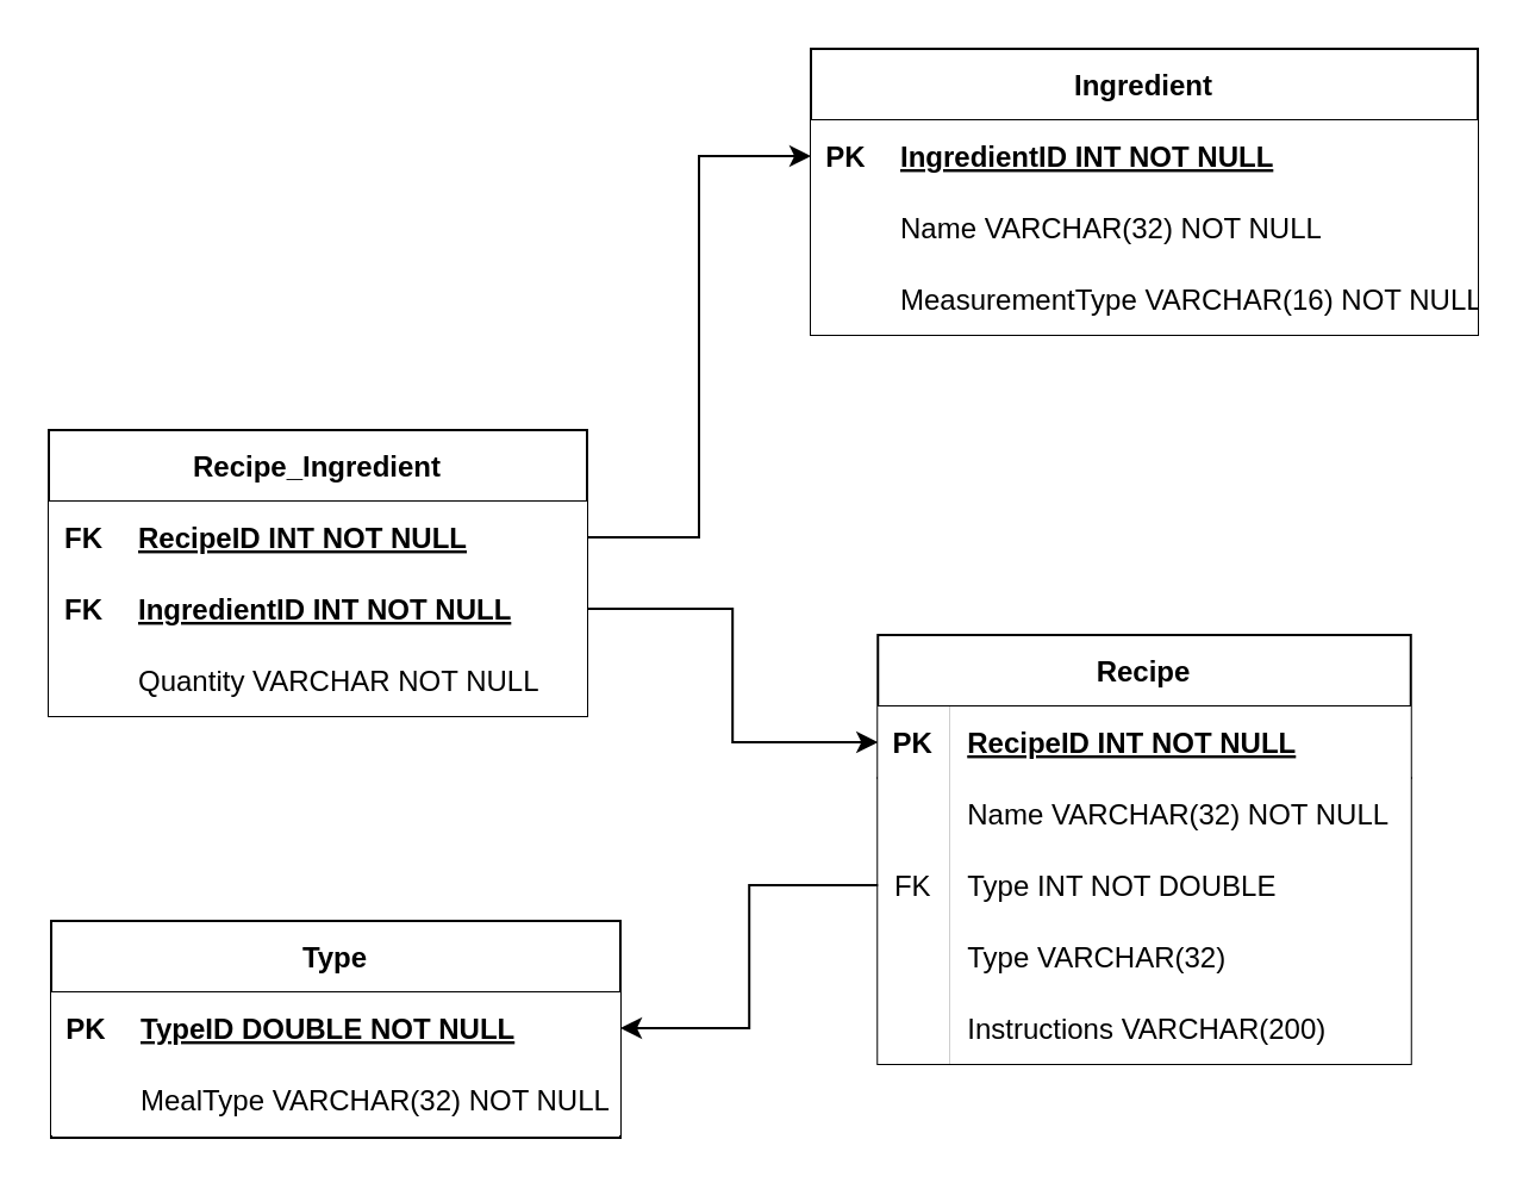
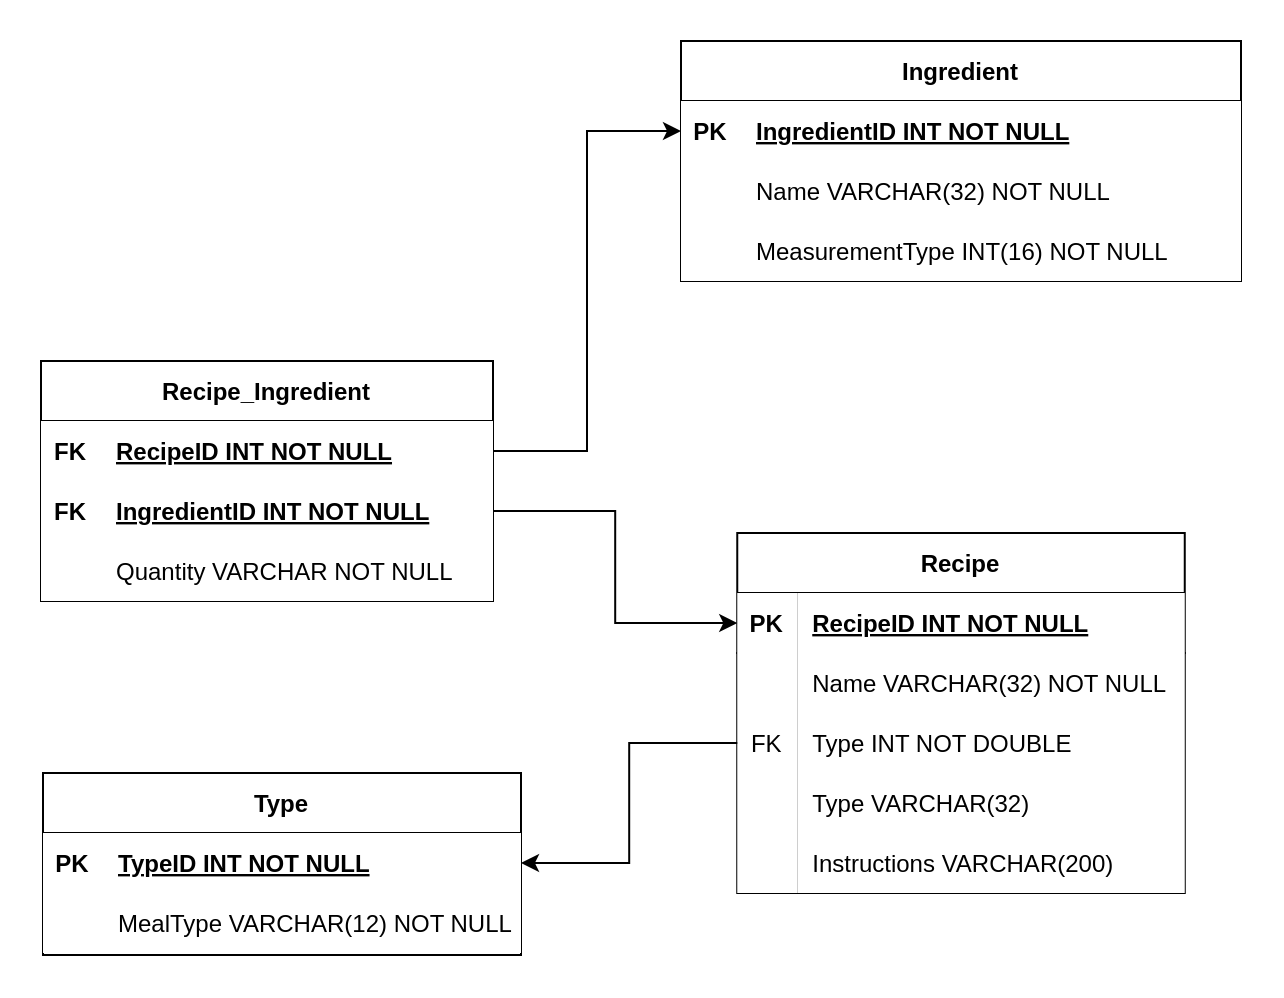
  <mxCell id="0" />
  <mxCell id="1" parent="0" />
  <mxCell id="2" value="Type" style="shape=table;startSize=30;container=1;collapsible=1;childLayout=tableLayout;fixedRows=1;rowLines=0;fontStyle=1;align=center;resizeLast=1;strokeColor=default;" parent="1" vertex="1"><mxGeometry x="21" y="386" width="239" height="91" as="geometry" /></mxCell>
  <mxCell id="3" value="" style="shape=tableRow;horizontal=0;startSize=0;swimlaneHead=0;swimlaneBody=0;fillColor=none;collapsible=0;dropTarget=0;points=[[0,0.5],[1,0.5]];portConstraint=eastwest;top=0;left=0;right=0;bottom=1;strokeColor=default;" parent="2" vertex="1"><mxGeometry y="30" width="239" height="30" as="geometry" /></mxCell>
  <mxCell id="4" value="PK" style="shape=partialRectangle;connectable=0;fillColor=default;top=0;left=0;bottom=0;right=0;fontStyle=1;overflow=hidden;strokeColor=default;" parent="3" vertex="1"><mxGeometry width="30" height="30" as="geometry"><mxRectangle width="30" height="30" as="alternateBounds" /></mxGeometry></mxCell>
- <mxCell id="5" value="TypeID DOUBLE NOT NULL" style="shape=partialRectangle;connectable=0;fillColor=default;top=0;left=0;bottom=0;right=0;align=left;spacingLeft=6;fontStyle=5;overflow=hidden;strokeColor=default;" parent="3" vertex="1"><mxGeometry x="30" width="209" height="30" as="geometry"><mxRectangle width="209" height="30" as="alternateBounds" /></mxGeometry></mxCell>
+ <mxCell id="5" value="TypeID INT NOT NULL" style="shape=partialRectangle;connectable=0;fillColor=default;top=0;left=0;bottom=0;right=0;align=left;spacingLeft=6;fontStyle=5;overflow=hidden;strokeColor=default;" parent="3" vertex="1"><mxGeometry x="30" width="209" height="30" as="geometry"><mxRectangle width="209" height="30" as="alternateBounds" /></mxGeometry></mxCell>
  <mxCell id="6" value="" style="shape=tableRow;horizontal=0;startSize=0;swimlaneHead=0;swimlaneBody=0;fillColor=none;collapsible=0;dropTarget=0;points=[[0,0.5],[1,0.5]];portConstraint=eastwest;top=0;left=0;right=0;bottom=0;strokeColor=default;" parent="2" vertex="1"><mxGeometry y="60" width="239" height="30" as="geometry" /></mxCell>
  <mxCell id="7" value="" style="shape=partialRectangle;connectable=0;fillColor=default;top=0;left=0;bottom=0;right=0;editable=1;overflow=hidden;strokeColor=default;" parent="6" vertex="1"><mxGeometry width="30" height="30" as="geometry"><mxRectangle width="30" height="30" as="alternateBounds" /></mxGeometry></mxCell>
- <mxCell id="8" value="MealType VARCHAR(32) NOT NULL" style="shape=partialRectangle;connectable=0;fillColor=default;top=0;left=0;bottom=0;right=0;align=left;spacingLeft=6;overflow=hidden;strokeColor=default;" parent="6" vertex="1"><mxGeometry x="30" width="209" height="30" as="geometry"><mxRectangle width="209" height="30" as="alternateBounds" /></mxGeometry></mxCell>
+ <mxCell id="8" value="MealType VARCHAR(12) NOT NULL" style="shape=partialRectangle;connectable=0;fillColor=default;top=0;left=0;bottom=0;right=0;align=left;spacingLeft=6;overflow=hidden;strokeColor=default;" parent="6" vertex="1"><mxGeometry x="30" width="209" height="30" as="geometry"><mxRectangle width="209" height="30" as="alternateBounds" /></mxGeometry></mxCell>
  <mxCell id="9" value="Recipe" style="shape=table;startSize=30;container=1;collapsible=1;childLayout=tableLayout;fixedRows=1;rowLines=0;fontStyle=1;align=center;resizeLast=1;strokeColor=default;" parent="1" vertex="1"><mxGeometry x="368.13" y="266" width="223.75" height="180" as="geometry" /></mxCell>
  <mxCell id="10" value="" style="shape=tableRow;horizontal=0;startSize=0;swimlaneHead=0;swimlaneBody=0;fillColor=none;collapsible=0;dropTarget=0;points=[[0,0.5],[1,0.5]];portConstraint=eastwest;top=0;left=0;right=0;bottom=1;strokeColor=default;" parent="9" vertex="1"><mxGeometry y="30" width="223.75" height="30" as="geometry" /></mxCell>
  <mxCell id="11" value="PK" style="shape=partialRectangle;connectable=0;fillColor=default;top=0;left=0;bottom=0;right=0;fontStyle=1;overflow=hidden;strokeColor=default;" parent="10" vertex="1"><mxGeometry width="30" height="30" as="geometry"><mxRectangle width="30" height="30" as="alternateBounds" /></mxGeometry></mxCell>
  <mxCell id="12" value="RecipeID INT NOT NULL" style="shape=partialRectangle;connectable=0;fillColor=default;top=0;left=0;bottom=0;right=0;align=left;spacingLeft=6;fontStyle=5;overflow=hidden;strokeColor=default;" parent="10" vertex="1"><mxGeometry x="30" width="193.75" height="30" as="geometry"><mxRectangle width="193.75" height="30" as="alternateBounds" /></mxGeometry></mxCell>
  <mxCell id="13" value="" style="shape=tableRow;horizontal=0;startSize=0;swimlaneHead=0;swimlaneBody=0;fillColor=none;collapsible=0;dropTarget=0;points=[[0,0.5],[1,0.5]];portConstraint=eastwest;top=0;left=0;right=0;bottom=0;strokeColor=default;" parent="9" vertex="1"><mxGeometry y="60" width="223.75" height="30" as="geometry" /></mxCell>
  <mxCell id="14" value="" style="shape=partialRectangle;connectable=0;fillColor=default;top=0;left=0;bottom=0;right=0;editable=1;overflow=hidden;strokeColor=default;" parent="13" vertex="1"><mxGeometry width="30" height="30" as="geometry"><mxRectangle width="30" height="30" as="alternateBounds" /></mxGeometry></mxCell>
  <mxCell id="15" value="Name VARCHAR(32) NOT NULL" style="shape=partialRectangle;connectable=0;fillColor=default;top=0;left=0;bottom=0;right=0;align=left;spacingLeft=6;overflow=hidden;strokeColor=default;" parent="13" vertex="1"><mxGeometry x="30" width="193.75" height="30" as="geometry"><mxRectangle width="193.75" height="30" as="alternateBounds" /></mxGeometry></mxCell>
  <mxCell id="16" value="" style="shape=tableRow;horizontal=0;startSize=0;swimlaneHead=0;swimlaneBody=0;fillColor=none;collapsible=0;dropTarget=0;points=[[0,0.5],[1,0.5]];portConstraint=eastwest;top=0;left=0;right=0;bottom=0;strokeColor=default;" parent="9" vertex="1"><mxGeometry y="90" width="223.75" height="30" as="geometry" /></mxCell>
  <mxCell id="17" value="FK" style="shape=partialRectangle;connectable=0;fillColor=default;top=0;left=0;bottom=0;right=0;editable=1;overflow=hidden;strokeColor=default;" parent="16" vertex="1"><mxGeometry width="30" height="30" as="geometry"><mxRectangle width="30" height="30" as="alternateBounds" /></mxGeometry></mxCell>
  <mxCell id="18" value="Type INT NOT DOUBLE" style="shape=partialRectangle;connectable=0;fillColor=default;top=0;left=0;bottom=0;right=0;align=left;spacingLeft=6;overflow=hidden;strokeColor=default;" parent="16" vertex="1"><mxGeometry x="30" width="193.75" height="30" as="geometry"><mxRectangle width="193.75" height="30" as="alternateBounds" /></mxGeometry></mxCell>
  <mxCell id="19" value="" style="shape=tableRow;horizontal=0;startSize=0;swimlaneHead=0;swimlaneBody=0;fillColor=none;collapsible=0;dropTarget=0;points=[[0,0.5],[1,0.5]];portConstraint=eastwest;top=0;left=0;right=0;bottom=0;strokeColor=default;" parent="9" vertex="1"><mxGeometry y="120" width="223.75" height="30" as="geometry" /></mxCell>
  <mxCell id="20" value="" style="shape=partialRectangle;connectable=0;fillColor=default;top=0;left=0;bottom=0;right=0;editable=1;overflow=hidden;strokeColor=default;" parent="19" vertex="1"><mxGeometry width="30" height="30" as="geometry"><mxRectangle width="30" height="30" as="alternateBounds" /></mxGeometry></mxCell>
  <mxCell id="21" value="Type VARCHAR(32)" style="shape=partialRectangle;connectable=0;fillColor=default;top=0;left=0;bottom=0;right=0;align=left;spacingLeft=6;overflow=hidden;strokeColor=default;" parent="19" vertex="1"><mxGeometry x="30" width="193.75" height="30" as="geometry"><mxRectangle width="193.75" height="30" as="alternateBounds" /></mxGeometry></mxCell>
  <mxCell id="22" style="shape=tableRow;horizontal=0;startSize=0;swimlaneHead=0;swimlaneBody=0;fillColor=none;collapsible=0;dropTarget=0;points=[[0,0.5],[1,0.5]];portConstraint=eastwest;top=0;left=0;right=0;bottom=0;strokeColor=default;" parent="9" vertex="1"><mxGeometry y="150" width="223.75" height="30" as="geometry" /></mxCell>
  <mxCell id="23" style="shape=partialRectangle;connectable=0;fillColor=default;top=0;left=0;bottom=0;right=0;editable=1;overflow=hidden;strokeColor=default;" parent="22" vertex="1"><mxGeometry width="30" height="30" as="geometry"><mxRectangle width="30" height="30" as="alternateBounds" /></mxGeometry></mxCell>
  <mxCell id="24" value="Instructions VARCHAR(200)" style="shape=partialRectangle;connectable=0;fillColor=default;top=0;left=0;bottom=0;right=0;align=left;spacingLeft=6;overflow=hidden;strokeColor=default;" parent="22" vertex="1"><mxGeometry x="30" width="193.75" height="30" as="geometry"><mxRectangle width="193.75" height="30" as="alternateBounds" /></mxGeometry></mxCell>
  <mxCell id="25" style="edgeStyle=orthogonalEdgeStyle;rounded=0;orthogonalLoop=1;jettySize=auto;html=1;exitX=0;exitY=0.5;exitDx=0;exitDy=0;entryX=1;entryY=0.5;entryDx=0;entryDy=0;strokeColor=default;" parent="1" source="16" target="3" edge="1"><mxGeometry relative="1" as="geometry" /></mxCell>
  <mxCell id="26" value="Ingredient" style="shape=table;startSize=30;container=1;collapsible=1;childLayout=tableLayout;fixedRows=1;rowLines=0;fontStyle=1;align=center;resizeLast=1;strokeColor=default;" parent="1" vertex="1"><mxGeometry x="340" y="20" width="280" height="120" as="geometry" /></mxCell>
  <mxCell id="27" value="" style="shape=tableRow;horizontal=0;startSize=0;swimlaneHead=0;swimlaneBody=0;fillColor=none;collapsible=0;dropTarget=0;points=[[0,0.5],[1,0.5]];portConstraint=eastwest;top=0;left=0;right=0;bottom=1;strokeColor=default;" parent="26" vertex="1"><mxGeometry y="30" width="280" height="30" as="geometry" /></mxCell>
  <mxCell id="28" value="PK" style="shape=partialRectangle;connectable=0;fillColor=default;top=0;left=0;bottom=0;right=0;fontStyle=1;overflow=hidden;strokeColor=default;" parent="27" vertex="1"><mxGeometry width="30" height="30" as="geometry"><mxRectangle width="30" height="30" as="alternateBounds" /></mxGeometry></mxCell>
  <mxCell id="29" value="IngredientID INT NOT NULL" style="shape=partialRectangle;connectable=0;fillColor=default;top=0;left=0;bottom=0;right=0;align=left;spacingLeft=6;fontStyle=5;overflow=hidden;strokeColor=default;" parent="27" vertex="1"><mxGeometry x="30" width="250" height="30" as="geometry"><mxRectangle width="250" height="30" as="alternateBounds" /></mxGeometry></mxCell>
  <mxCell id="30" value="" style="shape=tableRow;horizontal=0;startSize=0;swimlaneHead=0;swimlaneBody=0;fillColor=none;collapsible=0;dropTarget=0;points=[[0,0.5],[1,0.5]];portConstraint=eastwest;top=0;left=0;right=0;bottom=0;strokeColor=default;" parent="26" vertex="1"><mxGeometry y="60" width="280" height="30" as="geometry" /></mxCell>
  <mxCell id="31" value="" style="shape=partialRectangle;connectable=0;fillColor=default;top=0;left=0;bottom=0;right=0;editable=1;overflow=hidden;strokeColor=default;" parent="30" vertex="1"><mxGeometry width="30" height="30" as="geometry"><mxRectangle width="30" height="30" as="alternateBounds" /></mxGeometry></mxCell>
  <mxCell id="32" value="Name VARCHAR(32) NOT NULL" style="shape=partialRectangle;connectable=0;fillColor=default;top=0;left=0;bottom=0;right=0;align=left;spacingLeft=6;overflow=hidden;strokeColor=default;" parent="30" vertex="1"><mxGeometry x="30" width="250" height="30" as="geometry"><mxRectangle width="250" height="30" as="alternateBounds" /></mxGeometry></mxCell>
  <mxCell id="33" value="" style="shape=tableRow;horizontal=0;startSize=0;swimlaneHead=0;swimlaneBody=0;fillColor=none;collapsible=0;dropTarget=0;points=[[0,0.5],[1,0.5]];portConstraint=eastwest;top=0;left=0;right=0;bottom=0;strokeColor=default;" parent="26" vertex="1"><mxGeometry y="90" width="280" height="30" as="geometry" /></mxCell>
  <mxCell id="34" value="" style="shape=partialRectangle;connectable=0;fillColor=default;top=0;left=0;bottom=0;right=0;editable=1;overflow=hidden;strokeColor=default;" parent="33" vertex="1"><mxGeometry width="30" height="30" as="geometry"><mxRectangle width="30" height="30" as="alternateBounds" /></mxGeometry></mxCell>
- <mxCell id="35" value="MeasurementType VARCHAR(16) NOT NULL" style="shape=partialRectangle;connectable=0;fillColor=default;top=0;left=0;bottom=0;right=0;align=left;spacingLeft=6;overflow=hidden;strokeColor=default;" parent="33" vertex="1"><mxGeometry x="30" width="250" height="30" as="geometry"><mxRectangle width="250" height="30" as="alternateBounds" /></mxGeometry></mxCell>
+ <mxCell id="35" value="MeasurementType INT(16) NOT NULL" style="shape=partialRectangle;connectable=0;fillColor=default;top=0;left=0;bottom=0;right=0;align=left;spacingLeft=6;overflow=hidden;strokeColor=default;" parent="33" vertex="1"><mxGeometry x="30" width="250" height="30" as="geometry"><mxRectangle width="250" height="30" as="alternateBounds" /></mxGeometry></mxCell>
  <mxCell id="36" value="Recipe_Ingredient" style="shape=table;startSize=30;container=1;collapsible=1;childLayout=tableLayout;fixedRows=1;rowLines=0;fontStyle=1;align=center;resizeLast=1;strokeColor=default;" parent="1" vertex="1"><mxGeometry x="20" y="180" width="226" height="120" as="geometry" /></mxCell>
  <mxCell id="37" value="" style="shape=tableRow;horizontal=0;startSize=0;swimlaneHead=0;swimlaneBody=0;fillColor=none;collapsible=0;dropTarget=0;points=[[0,0.5],[1,0.5]];portConstraint=eastwest;top=0;left=0;right=0;bottom=1;strokeColor=default;" parent="36" vertex="1"><mxGeometry y="30" width="226" height="30" as="geometry" /></mxCell>
  <mxCell id="38" value="FK" style="shape=partialRectangle;connectable=0;fillColor=default;top=0;left=0;bottom=0;right=0;fontStyle=1;overflow=hidden;strokeColor=default;" parent="37" vertex="1"><mxGeometry width="30" height="30" as="geometry"><mxRectangle width="30" height="30" as="alternateBounds" /></mxGeometry></mxCell>
  <mxCell id="39" value="RecipeID INT NOT NULL" style="shape=partialRectangle;connectable=0;fillColor=default;top=0;left=0;bottom=0;right=0;align=left;spacingLeft=6;fontStyle=5;overflow=hidden;strokeColor=default;" parent="37" vertex="1"><mxGeometry x="30" width="196" height="30" as="geometry"><mxRectangle width="196" height="30" as="alternateBounds" /></mxGeometry></mxCell>
  <mxCell id="40" style="shape=tableRow;horizontal=0;startSize=0;swimlaneHead=0;swimlaneBody=0;fillColor=none;collapsible=0;dropTarget=0;points=[[0,0.5],[1,0.5]];portConstraint=eastwest;top=0;left=0;right=0;bottom=1;strokeColor=default;" parent="36" vertex="1"><mxGeometry y="60" width="226" height="30" as="geometry" /></mxCell>
  <mxCell id="41" value="FK" style="shape=partialRectangle;connectable=0;fillColor=default;top=0;left=0;bottom=0;right=0;fontStyle=1;overflow=hidden;strokeColor=default;" parent="40" vertex="1"><mxGeometry width="30" height="30" as="geometry"><mxRectangle width="30" height="30" as="alternateBounds" /></mxGeometry></mxCell>
  <mxCell id="42" value="IngredientID INT NOT NULL" style="shape=partialRectangle;connectable=0;fillColor=default;top=0;left=0;bottom=0;right=0;align=left;spacingLeft=6;fontStyle=5;overflow=hidden;strokeColor=default;" parent="40" vertex="1"><mxGeometry x="30" width="196" height="30" as="geometry"><mxRectangle width="196" height="30" as="alternateBounds" /></mxGeometry></mxCell>
  <mxCell id="43" value="" style="shape=tableRow;horizontal=0;startSize=0;swimlaneHead=0;swimlaneBody=0;fillColor=none;collapsible=0;dropTarget=0;points=[[0,0.5],[1,0.5]];portConstraint=eastwest;top=0;left=0;right=0;bottom=0;strokeColor=default;" parent="36" vertex="1"><mxGeometry y="90" width="226" height="30" as="geometry" /></mxCell>
  <mxCell id="44" value="" style="shape=partialRectangle;connectable=0;fillColor=default;top=0;left=0;bottom=0;right=0;editable=1;overflow=hidden;strokeColor=default;" parent="43" vertex="1"><mxGeometry width="30" height="30" as="geometry"><mxRectangle width="30" height="30" as="alternateBounds" /></mxGeometry></mxCell>
  <mxCell id="45" value="Quantity VARCHAR NOT NULL" style="shape=partialRectangle;connectable=0;fillColor=default;top=0;left=0;bottom=0;right=0;align=left;spacingLeft=6;overflow=hidden;strokeColor=default;" parent="43" vertex="1"><mxGeometry x="30" width="196" height="30" as="geometry"><mxRectangle width="196" height="30" as="alternateBounds" /></mxGeometry></mxCell>
  <mxCell id="46" style="edgeStyle=orthogonalEdgeStyle;rounded=0;orthogonalLoop=1;jettySize=auto;html=1;exitX=1;exitY=0.5;exitDx=0;exitDy=0;entryX=0;entryY=0.5;entryDx=0;entryDy=0;strokeColor=default;" parent="1" source="40" target="10" edge="1"><mxGeometry relative="1" as="geometry" /></mxCell>
  <mxCell id="47" style="edgeStyle=orthogonalEdgeStyle;rounded=0;orthogonalLoop=1;jettySize=auto;html=1;exitX=1;exitY=0.5;exitDx=0;exitDy=0;entryX=0;entryY=0.5;entryDx=0;entryDy=0;strokeColor=default;" parent="1" source="37" target="27" edge="1"><mxGeometry relative="1" as="geometry" /></mxCell>
